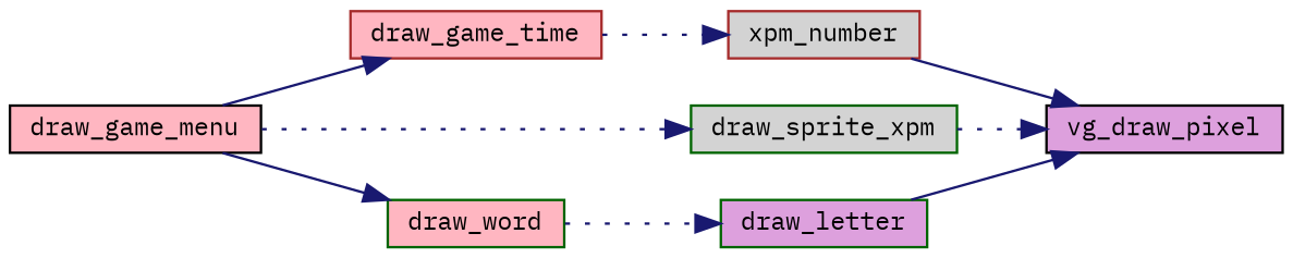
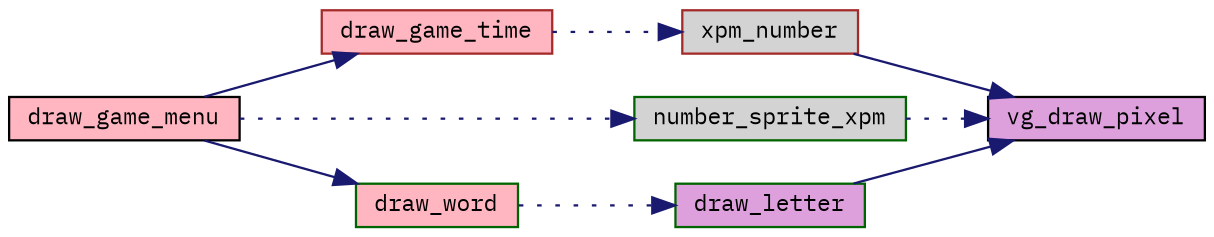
  digraph {
    fontname="IBM Plex Mono"
    rankdir=LR
    node [color=darkgreen fillcolor=lightpink fontname="IBM Plex Mono" fontsize=10 shape=record style=filled]
    edge [color=midnightblue fontname="IBM Plex Mono" fontsize=10 labelfontname=Helvetica labelfontsize=10 style=solid]
    n1 [color=black fontcolor=black height=0.2 label=draw_game_menu width=0.4]
    n2 [color=brown height=0.2 label=draw_game_time width=0.4]
-   n3 [fillcolor=lightgrey height=0.2 label=draw_sprite_xpm width=0.4]
+   n3 [fillcolor=lightgrey height=0.2 label=number_sprite_xpm width=0.4]
    n4 [height=0.2 label=draw_word width=0.4]
    n5 [color=brown fillcolor=lightgrey height=0.2 label=xpm_number width=0.4]
    n6 [color=black fillcolor=plum height=0.2 label=vg_draw_pixel width=0.4]
    n7 [fillcolor=plum height=0.2 label=draw_letter width=0.4]
    n1 -> n2
    n1 -> n3 [style=dotted]
    n1 -> n4
    n2 -> n5 [style=dotted]
    n3 -> n6 [style=dotted]
    n4 -> n7 [style=dotted]
    n5 -> n6
    n7 -> n6
  }
